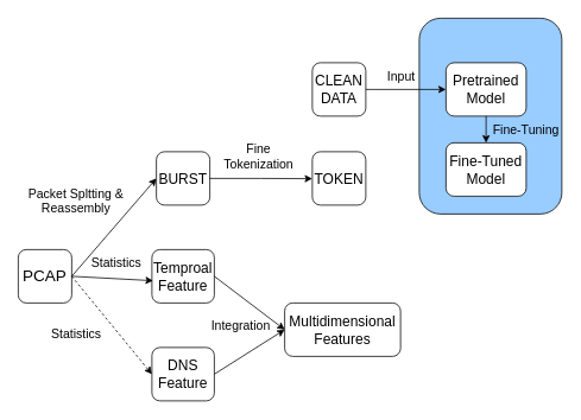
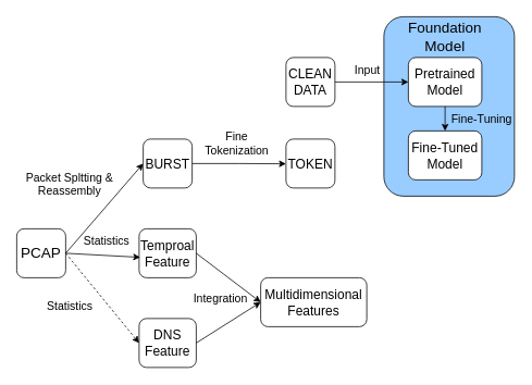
  <mxCell id="0" />
  <mxCell id="1" parent="0" />
  <mxCell id="2" value="" style="rounded=1;whiteSpace=wrap;html=1;fillColor=#99CCFF;" vertex="1" parent="1"><mxGeometry x="470" y="20" width="160" height="220" as="geometry" /></mxCell>
  <mxCell id="3" value="" style="group" vertex="1" connectable="0" parent="1"><mxGeometry x="20" y="280" width="60" height="60" as="geometry" /></mxCell>
  <mxCell id="4" value="" style="rounded=1;whiteSpace=wrap;html=1;" vertex="1" parent="3"><mxGeometry width="60" height="60" as="geometry" /></mxCell>
  <mxCell id="5" value="&lt;font style=&quot;font-size: 18px;&quot;&gt;PCAP&lt;/font&gt;" style="text;html=1;align=center;verticalAlign=middle;whiteSpace=wrap;rounded=0;" vertex="1" parent="3"><mxGeometry y="15" width="60" height="30" as="geometry" /></mxCell>
  <mxCell id="6" value="" style="endArrow=classic;html=1;rounded=0;entryX=0;entryY=0.5;entryDx=0;entryDy=0;exitX=1;exitY=0.5;exitDx=0;exitDy=0;" edge="1" parent="1" source="5" target="10"><mxGeometry width="50" height="50" relative="1" as="geometry"><mxPoint x="90" y="290" as="sourcePoint" /><mxPoint x="140" y="240" as="targetPoint" /></mxGeometry></mxCell>
  <mxCell id="7" value="" style="group" vertex="1" connectable="0" parent="1"><mxGeometry x="175" y="170" width="60" height="60" as="geometry" /></mxCell>
  <mxCell id="8" value="" style="rounded=1;whiteSpace=wrap;html=1;" vertex="1" parent="7"><mxGeometry width="60" height="60" as="geometry" /></mxCell>
  <mxCell id="9" style="edgeStyle=orthogonalEdgeStyle;rounded=0;orthogonalLoop=1;jettySize=auto;html=1;exitX=1;exitY=0.5;exitDx=0;exitDy=0;" edge="1" parent="7" source="10"><mxGeometry relative="1" as="geometry"><mxPoint x="175" y="30.333" as="targetPoint" /></mxGeometry></mxCell>
  <mxCell id="10" value="&lt;font style=&quot;font-size: 16px;&quot;&gt;BURST&lt;/font&gt;" style="text;html=1;align=center;verticalAlign=middle;whiteSpace=wrap;rounded=0;" vertex="1" parent="7"><mxGeometry width="60" height="60" as="geometry" /></mxCell>
  <mxCell id="11" value="" style="group" vertex="1" connectable="0" parent="1"><mxGeometry x="170" y="280" width="70" height="60" as="geometry" /></mxCell>
  <mxCell id="12" value="" style="rounded=1;whiteSpace=wrap;html=1;" vertex="1" parent="11"><mxGeometry width="70" height="60" as="geometry" /></mxCell>
  <mxCell id="13" value="&lt;font style=&quot;font-size: 16px;&quot;&gt;Temproal&lt;/font&gt;&lt;div&gt;&lt;font size=&quot;3&quot; style=&quot;&quot;&gt;Feature&lt;/font&gt;&lt;/div&gt;" style="text;html=1;align=center;verticalAlign=middle;whiteSpace=wrap;rounded=0;" vertex="1" parent="11"><mxGeometry width="70" height="60" as="geometry" /></mxCell>
  <mxCell id="14" value="" style="group" vertex="1" connectable="0" parent="1"><mxGeometry x="170" y="390" width="70" height="60" as="geometry" /></mxCell>
  <mxCell id="15" value="" style="rounded=1;whiteSpace=wrap;html=1;" vertex="1" parent="14"><mxGeometry width="70" height="60" as="geometry" /></mxCell>
  <mxCell id="16" value="&lt;span style=&quot;font-size: 16px;&quot;&gt;DNS&lt;/span&gt;&lt;br&gt;&lt;div&gt;&lt;font size=&quot;3&quot; style=&quot;&quot;&gt;Feature&lt;/font&gt;&lt;/div&gt;" style="text;html=1;align=center;verticalAlign=middle;whiteSpace=wrap;rounded=0;" vertex="1" parent="14"><mxGeometry width="70" height="60" as="geometry" /></mxCell>
  <mxCell id="17" value="" style="endArrow=classic;html=1;rounded=0;entryX=0.019;entryY=0.583;entryDx=0;entryDy=0;exitX=1;exitY=0.5;exitDx=0;exitDy=0;entryPerimeter=0;" edge="1" parent="1" source="5" target="13"><mxGeometry width="50" height="50" relative="1" as="geometry"><mxPoint x="90" y="305" as="sourcePoint" /><mxPoint x="185" y="210" as="targetPoint" /></mxGeometry></mxCell>
  <mxCell id="18" value="" style="endArrow=classic;html=1;rounded=0;entryX=0;entryY=0.5;entryDx=0;entryDy=0;exitX=1;exitY=0.5;exitDx=0;exitDy=0;dashed=1;" edge="1" parent="1" source="5" target="16"><mxGeometry width="50" height="50" relative="1" as="geometry"><mxPoint x="90" y="305" as="sourcePoint" /><mxPoint x="181" y="325" as="targetPoint" /></mxGeometry></mxCell>
  <mxCell id="19" value="&lt;font style=&quot;font-size: 14px;&quot;&gt;Packet Spltting &amp;amp; Reassembly&lt;/font&gt;" style="text;html=1;align=center;verticalAlign=middle;whiteSpace=wrap;rounded=0;" vertex="1" parent="1"><mxGeometry x="30" y="200" width="110" height="50" as="geometry" /></mxCell>
  <mxCell id="20" value="&lt;font style=&quot;font-size: 14px;&quot;&gt;Statistics&lt;/font&gt;" style="text;html=1;align=center;verticalAlign=middle;whiteSpace=wrap;rounded=0;" vertex="1" parent="1"><mxGeometry x="100" y="280" width="61" height="30" as="geometry" /></mxCell>
  <mxCell id="21" value="&lt;font style=&quot;font-size: 14px;&quot;&gt;Statistics&lt;/font&gt;" style="text;html=1;align=center;verticalAlign=middle;whiteSpace=wrap;rounded=0;" vertex="1" parent="1"><mxGeometry x="54.5" y="360" width="61" height="30" as="geometry" /></mxCell>
  <mxCell id="22" value="" style="group" vertex="1" connectable="0" parent="1"><mxGeometry x="350" y="170" width="60" height="60" as="geometry" /></mxCell>
  <mxCell id="23" value="" style="rounded=1;whiteSpace=wrap;html=1;" vertex="1" parent="22"><mxGeometry width="60" height="60" as="geometry" /></mxCell>
  <mxCell id="24" value="&lt;font style=&quot;font-size: 16px;&quot;&gt;TOKEN&lt;/font&gt;" style="text;html=1;align=center;verticalAlign=middle;whiteSpace=wrap;rounded=0;" vertex="1" parent="22"><mxGeometry width="60" height="60" as="geometry" /></mxCell>
  <mxCell id="25" value="&lt;font style=&quot;font-size: 14px;&quot;&gt;Fine Tokenization&lt;/font&gt;" style="text;html=1;align=center;verticalAlign=middle;whiteSpace=wrap;rounded=0;" vertex="1" parent="1"><mxGeometry x="250" y="150" width="80" height="50" as="geometry" /></mxCell>
  <mxCell id="26" value="" style="group" vertex="1" connectable="0" parent="1"><mxGeometry x="319" y="340" width="130" height="60" as="geometry" /></mxCell>
  <mxCell id="27" value="" style="rounded=1;whiteSpace=wrap;html=1;" vertex="1" parent="26"><mxGeometry width="130" height="60" as="geometry" /></mxCell>
  <mxCell id="28" value="&lt;font style=&quot;font-size: 16px;&quot;&gt;Multidimensional Features&lt;/font&gt;" style="text;html=1;align=center;verticalAlign=middle;whiteSpace=wrap;rounded=0;" vertex="1" parent="26"><mxGeometry width="130" height="60" as="geometry" /></mxCell>
  <mxCell id="29" style="rounded=0;orthogonalLoop=1;jettySize=auto;html=1;exitX=1;exitY=0.5;exitDx=0;exitDy=0;entryX=0;entryY=0.5;entryDx=0;entryDy=0;" edge="1" parent="1" source="13" target="28"><mxGeometry relative="1" as="geometry"><mxPoint x="360" y="210.333" as="targetPoint" /><mxPoint x="245" y="210" as="sourcePoint" /></mxGeometry></mxCell>
  <mxCell id="30" style="rounded=0;orthogonalLoop=1;jettySize=auto;html=1;exitX=1;exitY=0.5;exitDx=0;exitDy=0;entryX=0;entryY=0.5;entryDx=0;entryDy=0;" edge="1" parent="1" source="16" target="28"><mxGeometry relative="1" as="geometry"><mxPoint x="329" y="380" as="targetPoint" /><mxPoint x="250" y="320" as="sourcePoint" /></mxGeometry></mxCell>
  <mxCell id="31" value="&lt;font style=&quot;font-size: 14px;&quot;&gt;Integration&lt;/font&gt;" style="text;html=1;align=center;verticalAlign=middle;whiteSpace=wrap;rounded=0;" vertex="1" parent="1"><mxGeometry x="230" y="340" width="80" height="50" as="geometry" /></mxCell>
  <mxCell id="32" value="" style="group" vertex="1" connectable="0" parent="1"><mxGeometry x="350" y="70" width="60" height="60" as="geometry" /></mxCell>
  <mxCell id="33" value="" style="rounded=1;whiteSpace=wrap;html=1;" vertex="1" parent="32"><mxGeometry width="60" height="60" as="geometry" /></mxCell>
  <mxCell id="34" value="&lt;font style=&quot;font-size: 16px;&quot;&gt;CLEAN&lt;/font&gt;&lt;div&gt;&lt;font style=&quot;font-size: 16px;&quot;&gt;DATA&lt;/font&gt;&lt;/div&gt;" style="text;html=1;align=center;verticalAlign=middle;whiteSpace=wrap;rounded=0;" vertex="1" parent="32"><mxGeometry width="60" height="60" as="geometry" /></mxCell>
  <mxCell id="35" style="rounded=0;orthogonalLoop=1;jettySize=auto;html=1;exitX=1;exitY=0.5;exitDx=0;exitDy=0;entryX=0;entryY=0.5;entryDx=0;entryDy=0;" edge="1" parent="1" source="34" target="38"><mxGeometry relative="1" as="geometry"><mxPoint x="509" y="160" as="targetPoint" /><mxPoint x="430" y="100" as="sourcePoint" /></mxGeometry></mxCell>
  <mxCell id="36" value="" style="group" vertex="1" connectable="0" parent="1"><mxGeometry x="500" y="70" width="90" height="60" as="geometry" /></mxCell>
  <mxCell id="37" value="" style="rounded=1;whiteSpace=wrap;html=1;" vertex="1" parent="36"><mxGeometry width="90" height="60" as="geometry" /></mxCell>
  <mxCell id="38" value="&lt;span style=&quot;font-size: 16px;&quot;&gt;Pretrained Model&lt;/span&gt;" style="text;html=1;align=center;verticalAlign=middle;whiteSpace=wrap;rounded=0;" vertex="1" parent="36"><mxGeometry width="90" height="60" as="geometry" /></mxCell>
  <mxCell id="39" value="" style="group" vertex="1" connectable="0" parent="1"><mxGeometry x="500" y="160" width="90" height="60" as="geometry" /></mxCell>
  <mxCell id="40" value="" style="rounded=1;whiteSpace=wrap;html=1;" vertex="1" parent="39"><mxGeometry width="90" height="60" as="geometry" /></mxCell>
  <mxCell id="41" value="&lt;span style=&quot;font-size: 16px;&quot;&gt;Fine-Tuned&lt;/span&gt;&lt;div&gt;&lt;span style=&quot;font-size: 16px;&quot;&gt;Model&lt;/span&gt;&lt;/div&gt;" style="text;html=1;align=center;verticalAlign=middle;whiteSpace=wrap;rounded=0;" vertex="1" parent="39"><mxGeometry width="90" height="60" as="geometry" /></mxCell>
+ <mxCell id="42" value="&lt;font style=&quot;font-size: 18px;&quot;&gt;Foundation Model&lt;/font&gt;" style="text;html=1;align=center;verticalAlign=middle;whiteSpace=wrap;rounded=0;" vertex="1" parent="1"><mxGeometry x="480" y="20" width="130" height="50" as="geometry" /></mxCell>
  <mxCell id="43" value="&lt;font style=&quot;font-size: 14px;&quot;&gt;Input&lt;/font&gt;" style="text;html=1;align=center;verticalAlign=middle;whiteSpace=wrap;rounded=0;" vertex="1" parent="1"><mxGeometry x="410" y="70" width="80" height="30" as="geometry" /></mxCell>
  <mxCell id="44" style="rounded=0;orthogonalLoop=1;jettySize=auto;html=1;exitX=0.5;exitY=1;exitDx=0;exitDy=0;" edge="1" parent="1" source="38"><mxGeometry relative="1" as="geometry"><mxPoint x="545" y="160" as="targetPoint" /><mxPoint x="400" y="140" as="sourcePoint" /></mxGeometry></mxCell>
  <mxCell id="45" value="&lt;font style=&quot;font-size: 14px;&quot;&gt;Fine-Tuning&lt;/font&gt;" style="text;html=1;align=center;verticalAlign=middle;whiteSpace=wrap;rounded=0;" vertex="1" parent="1"><mxGeometry x="550" y="120" width="80" height="50" as="geometry" /></mxCell>
